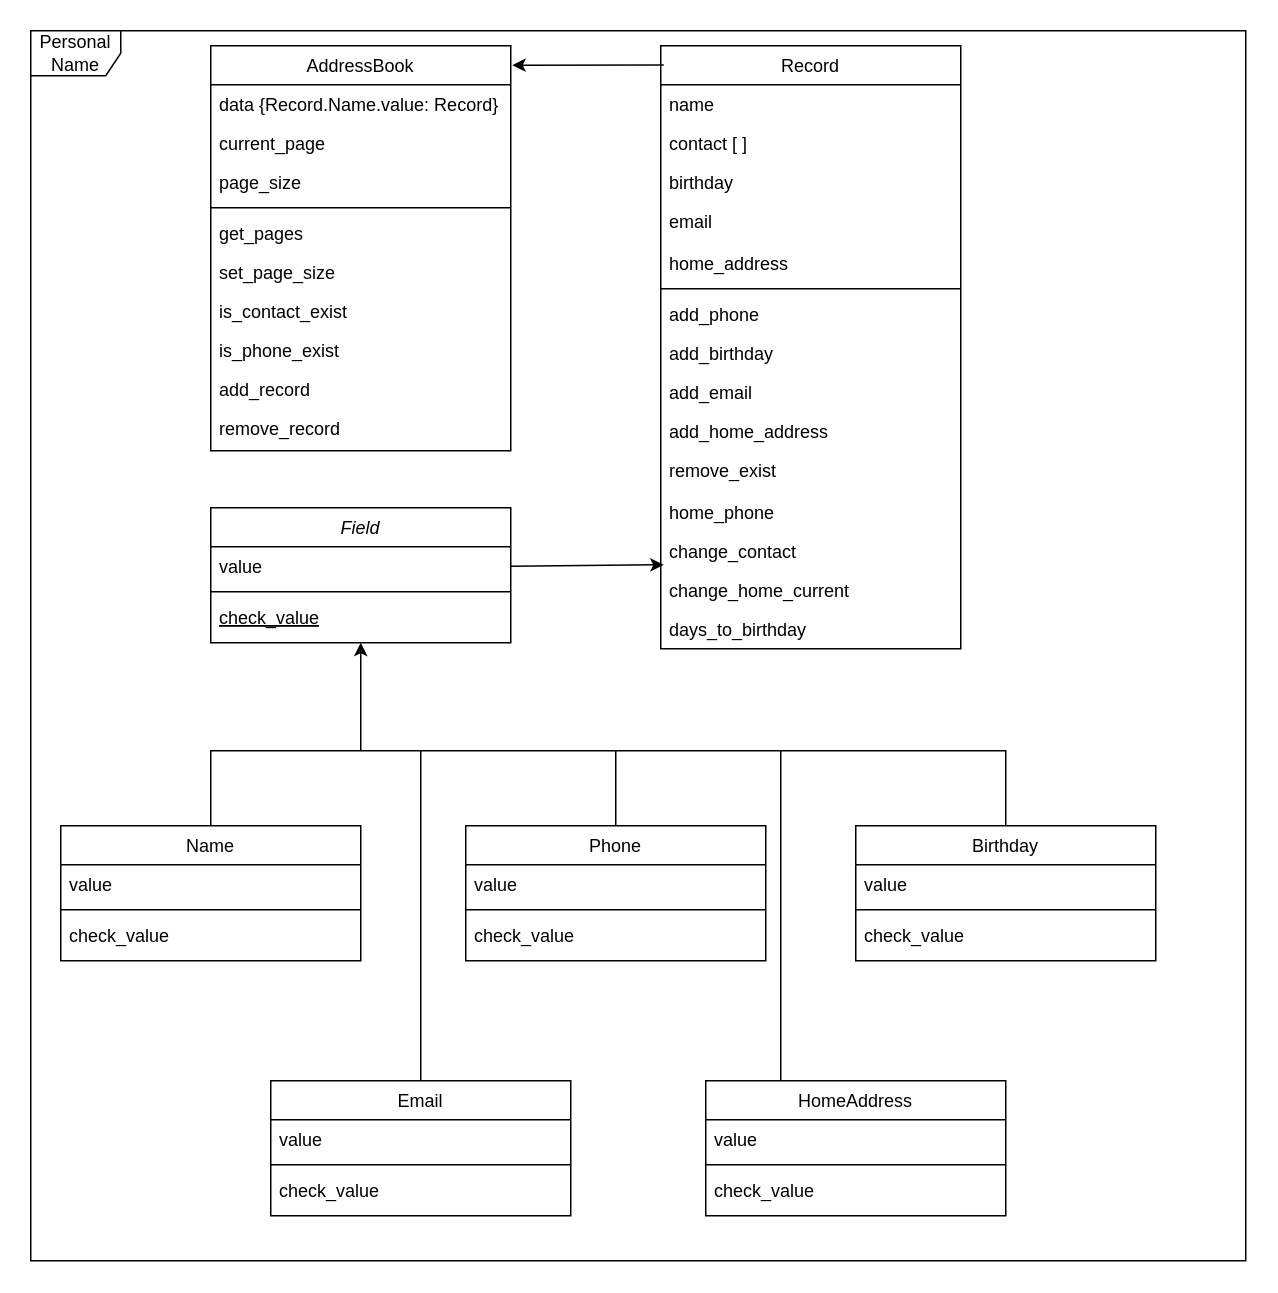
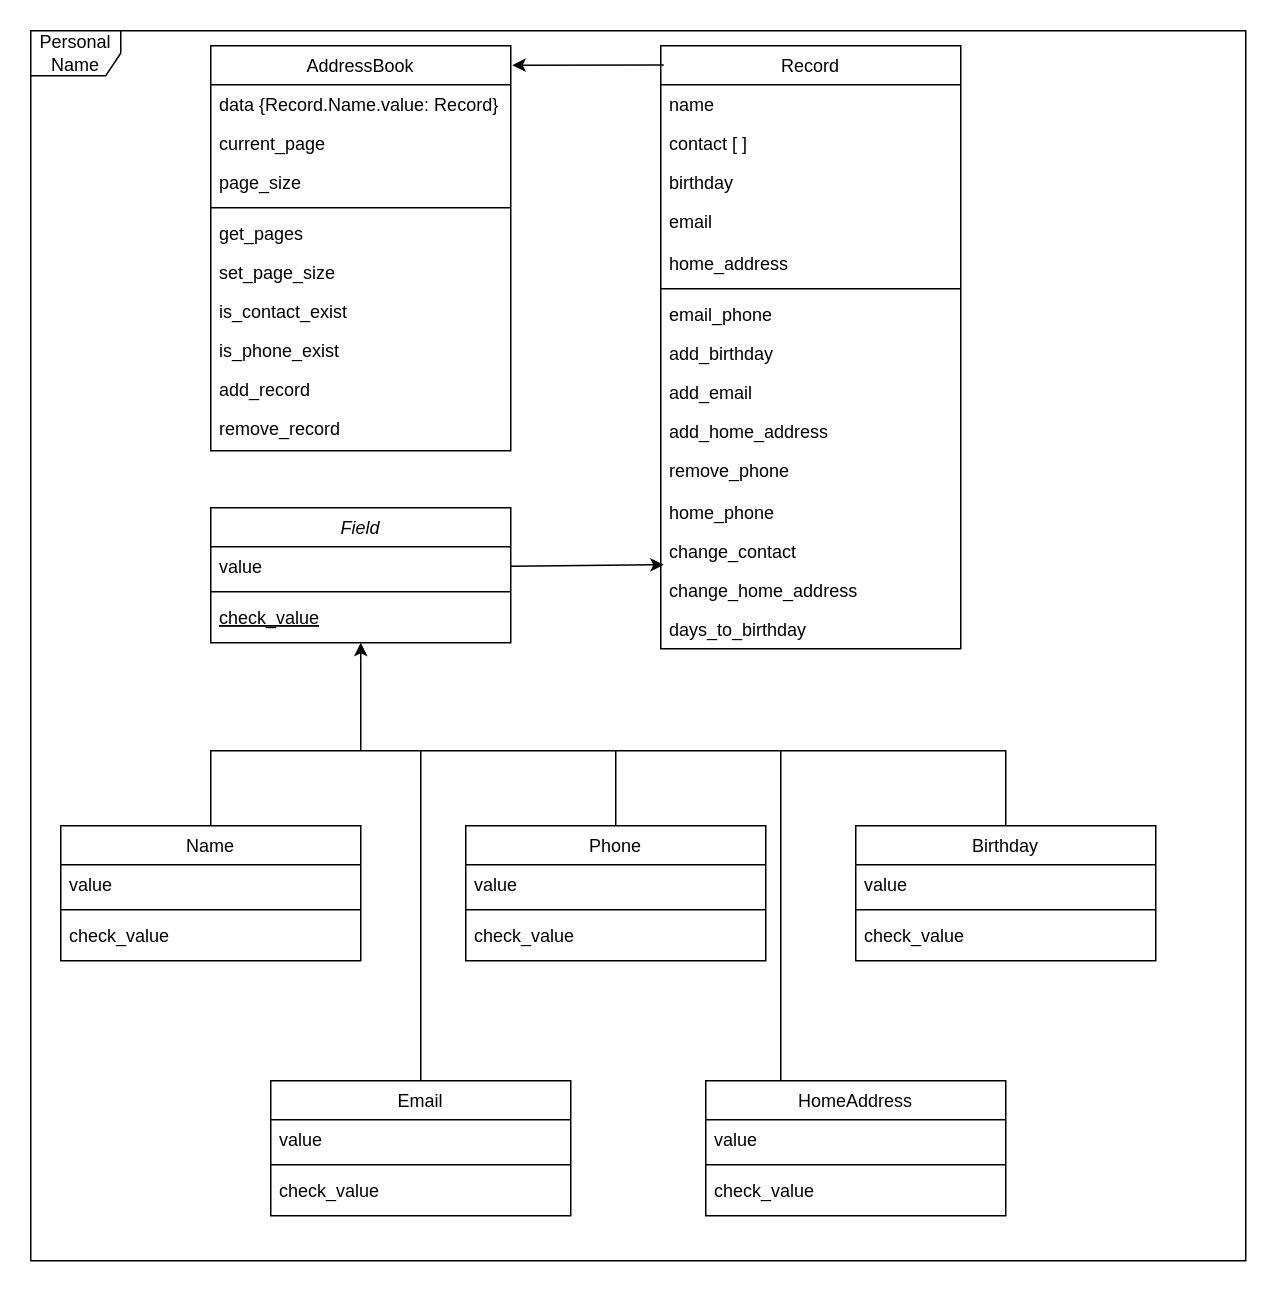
  <mxCell id="0" />
  <mxCell id="1" parent="0" />
  <mxCell id="2" value="Field" style="swimlane;fontStyle=2;align=center;verticalAlign=top;childLayout=stackLayout;horizontal=1;startSize=26;horizontalStack=0;resizeParent=1;resizeLast=0;collapsible=1;marginBottom=0;rounded=0;shadow=0;strokeWidth=1;" parent="1" vertex="1"><mxGeometry x="140" y="338" width="200" height="90" as="geometry"><mxRectangle x="130" y="380" width="160" height="26" as="alternateBounds" /></mxGeometry></mxCell>
  <mxCell id="3" value="value" style="text;align=left;verticalAlign=top;spacingLeft=4;spacingRight=4;overflow=hidden;rotatable=0;points=[[0,0.5],[1,0.5]];portConstraint=eastwest;" parent="2" vertex="1"><mxGeometry y="26" width="200" height="26" as="geometry" /></mxCell>
  <mxCell id="4" value="" style="line;html=1;strokeWidth=1;align=left;verticalAlign=middle;spacingTop=-1;spacingLeft=3;spacingRight=3;rotatable=0;labelPosition=right;points=[];portConstraint=eastwest;" parent="2" vertex="1"><mxGeometry y="52" width="200" height="8" as="geometry" /></mxCell>
  <mxCell id="5" value="check_value" style="text;align=left;verticalAlign=top;spacingLeft=4;spacingRight=4;overflow=hidden;rotatable=0;points=[[0,0.5],[1,0.5]];portConstraint=eastwest;fontStyle=4" parent="2" vertex="1"><mxGeometry y="60" width="200" height="26" as="geometry" /></mxCell>
  <mxCell id="6" value="AddressBook" style="swimlane;fontStyle=0;align=center;verticalAlign=top;childLayout=stackLayout;horizontal=1;startSize=26;horizontalStack=0;resizeParent=1;resizeLast=0;collapsible=1;marginBottom=0;rounded=0;shadow=0;strokeWidth=1;" parent="1" vertex="1"><mxGeometry x="140" y="30" width="200" height="270" as="geometry"><mxRectangle x="550" y="140" width="160" height="26" as="alternateBounds" /></mxGeometry></mxCell>
  <mxCell id="7" value="data {Record.Name.value: Record}" style="text;align=left;verticalAlign=top;spacingLeft=4;spacingRight=4;overflow=hidden;rotatable=0;points=[[0,0.5],[1,0.5]];portConstraint=eastwest;" parent="6" vertex="1"><mxGeometry y="26" width="200" height="26" as="geometry" /></mxCell>
  <mxCell id="8" value="current_page" style="text;align=left;verticalAlign=top;spacingLeft=4;spacingRight=4;overflow=hidden;rotatable=0;points=[[0,0.5],[1,0.5]];portConstraint=eastwest;rounded=0;shadow=0;html=0;" parent="6" vertex="1"><mxGeometry y="52" width="200" height="26" as="geometry" /></mxCell>
  <mxCell id="9" value="page_size" style="text;align=left;verticalAlign=top;spacingLeft=4;spacingRight=4;overflow=hidden;rotatable=0;points=[[0,0.5],[1,0.5]];portConstraint=eastwest;rounded=0;shadow=0;html=0;" parent="6" vertex="1"><mxGeometry y="78" width="200" height="26" as="geometry" /></mxCell>
  <mxCell id="10" value="" style="line;html=1;strokeWidth=1;align=left;verticalAlign=middle;spacingTop=-1;spacingLeft=3;spacingRight=3;rotatable=0;labelPosition=right;points=[];portConstraint=eastwest;" parent="6" vertex="1"><mxGeometry y="104" width="200" height="8" as="geometry" /></mxCell>
  <mxCell id="11" value="get_pages" style="text;align=left;verticalAlign=top;spacingLeft=4;spacingRight=4;overflow=hidden;rotatable=0;points=[[0,0.5],[1,0.5]];portConstraint=eastwest;" parent="6" vertex="1"><mxGeometry y="112" width="200" height="26" as="geometry" /></mxCell>
  <mxCell id="12" value="set_page_size" style="text;align=left;verticalAlign=top;spacingLeft=4;spacingRight=4;overflow=hidden;rotatable=0;points=[[0,0.5],[1,0.5]];portConstraint=eastwest;" parent="6" vertex="1"><mxGeometry y="138" width="200" height="26" as="geometry" /></mxCell>
  <mxCell id="13" value="is_contact_exist" style="text;align=left;verticalAlign=top;spacingLeft=4;spacingRight=4;overflow=hidden;rotatable=0;points=[[0,0.5],[1,0.5]];portConstraint=eastwest;" vertex="1" parent="6"><mxGeometry y="164" width="200" height="26" as="geometry" /></mxCell>
  <mxCell id="14" value="is_phone_exist" style="text;align=left;verticalAlign=top;spacingLeft=4;spacingRight=4;overflow=hidden;rotatable=0;points=[[0,0.5],[1,0.5]];portConstraint=eastwest;" vertex="1" parent="6"><mxGeometry y="190" width="200" height="26" as="geometry" /></mxCell>
  <mxCell id="15" value="add_record" style="text;align=left;verticalAlign=top;spacingLeft=4;spacingRight=4;overflow=hidden;rotatable=0;points=[[0,0.5],[1,0.5]];portConstraint=eastwest;" vertex="1" parent="6"><mxGeometry y="216" width="200" height="26" as="geometry" /></mxCell>
  <mxCell id="16" value="remove_record" style="text;align=left;verticalAlign=top;spacingLeft=4;spacingRight=4;overflow=hidden;rotatable=0;points=[[0,0.5],[1,0.5]];portConstraint=eastwest;" vertex="1" parent="6"><mxGeometry y="242" width="200" height="26" as="geometry" /></mxCell>
  <mxCell id="17" value="Personal Name" style="shape=umlFrame;whiteSpace=wrap;html=1;pointerEvents=0;" vertex="1" parent="1"><mxGeometry x="20" y="20" width="810" height="820" as="geometry" /></mxCell>
  <mxCell id="18" value="Record" style="swimlane;fontStyle=0;align=center;verticalAlign=top;childLayout=stackLayout;horizontal=1;startSize=26;horizontalStack=0;resizeParent=1;resizeLast=0;collapsible=1;marginBottom=0;rounded=0;shadow=0;strokeWidth=1;" vertex="1" parent="1"><mxGeometry x="440" y="30" width="200" height="402" as="geometry"><mxRectangle x="550" y="140" width="160" height="26" as="alternateBounds" /></mxGeometry></mxCell>
  <mxCell id="19" value="name" style="text;align=left;verticalAlign=top;spacingLeft=4;spacingRight=4;overflow=hidden;rotatable=0;points=[[0,0.5],[1,0.5]];portConstraint=eastwest;" vertex="1" parent="18"><mxGeometry y="26" width="200" height="26" as="geometry" /></mxCell>
  <mxCell id="20" value="contact [ ]" style="text;align=left;verticalAlign=top;spacingLeft=4;spacingRight=4;overflow=hidden;rotatable=0;points=[[0,0.5],[1,0.5]];portConstraint=eastwest;rounded=0;shadow=0;html=0;" vertex="1" parent="18"><mxGeometry y="52" width="200" height="26" as="geometry" /></mxCell>
  <mxCell id="21" value="birthday" style="text;align=left;verticalAlign=top;spacingLeft=4;spacingRight=4;overflow=hidden;rotatable=0;points=[[0,0.5],[1,0.5]];portConstraint=eastwest;rounded=0;shadow=0;html=0;" vertex="1" parent="18"><mxGeometry y="78" width="200" height="26" as="geometry" /></mxCell>
  <mxCell id="22" value="email" style="text;align=left;verticalAlign=top;spacingLeft=4;spacingRight=4;overflow=hidden;rotatable=0;points=[[0,0.5],[1,0.5]];portConstraint=eastwest;" vertex="1" parent="18"><mxGeometry y="104" width="200" height="28" as="geometry" /></mxCell>
  <mxCell id="23" value="home_address" style="text;align=left;verticalAlign=top;spacingLeft=4;spacingRight=4;overflow=hidden;rotatable=0;points=[[0,0.5],[1,0.5]];portConstraint=eastwest;" vertex="1" parent="18"><mxGeometry y="132" width="200" height="26" as="geometry" /></mxCell>
  <mxCell id="24" value="" style="line;html=1;strokeWidth=1;align=left;verticalAlign=middle;spacingTop=-1;spacingLeft=3;spacingRight=3;rotatable=0;labelPosition=right;points=[];portConstraint=eastwest;" vertex="1" parent="18"><mxGeometry y="158" width="200" height="8" as="geometry" /></mxCell>
- <mxCell id="25" value="add_phone" style="text;align=left;verticalAlign=top;spacingLeft=4;spacingRight=4;overflow=hidden;rotatable=0;points=[[0,0.5],[1,0.5]];portConstraint=eastwest;" vertex="1" parent="18"><mxGeometry y="166" width="200" height="26" as="geometry" /></mxCell>
+ <mxCell id="25" value="email_phone" style="text;align=left;verticalAlign=top;spacingLeft=4;spacingRight=4;overflow=hidden;rotatable=0;points=[[0,0.5],[1,0.5]];portConstraint=eastwest;" vertex="1" parent="18"><mxGeometry y="166" width="200" height="26" as="geometry" /></mxCell>
  <mxCell id="26" value="add_birthday" style="text;align=left;verticalAlign=top;spacingLeft=4;spacingRight=4;overflow=hidden;rotatable=0;points=[[0,0.5],[1,0.5]];portConstraint=eastwest;" vertex="1" parent="18"><mxGeometry y="192" width="200" height="26" as="geometry" /></mxCell>
  <mxCell id="27" value="add_email" style="text;align=left;verticalAlign=top;spacingLeft=4;spacingRight=4;overflow=hidden;rotatable=0;points=[[0,0.5],[1,0.5]];portConstraint=eastwest;" vertex="1" parent="18"><mxGeometry y="218" width="200" height="26" as="geometry" /></mxCell>
  <mxCell id="28" value="add_home_address" style="text;align=left;verticalAlign=top;spacingLeft=4;spacingRight=4;overflow=hidden;rotatable=0;points=[[0,0.5],[1,0.5]];portConstraint=eastwest;" vertex="1" parent="18"><mxGeometry y="244" width="200" height="26" as="geometry" /></mxCell>
- <mxCell id="29" value="remove_exist" style="text;align=left;verticalAlign=top;spacingLeft=4;spacingRight=4;overflow=hidden;rotatable=0;points=[[0,0.5],[1,0.5]];portConstraint=eastwest;" vertex="1" parent="18"><mxGeometry y="270" width="200" height="28" as="geometry" /></mxCell>
+ <mxCell id="29" value="remove_phone" style="text;align=left;verticalAlign=top;spacingLeft=4;spacingRight=4;overflow=hidden;rotatable=0;points=[[0,0.5],[1,0.5]];portConstraint=eastwest;" vertex="1" parent="18"><mxGeometry y="270" width="200" height="28" as="geometry" /></mxCell>
  <mxCell id="30" value="home_phone" style="text;align=left;verticalAlign=top;spacingLeft=4;spacingRight=4;overflow=hidden;rotatable=0;points=[[0,0.5],[1,0.5]];portConstraint=eastwest;" vertex="1" parent="18"><mxGeometry y="298" width="200" height="26" as="geometry" /></mxCell>
  <mxCell id="31" value="change_contact" style="text;align=left;verticalAlign=top;spacingLeft=4;spacingRight=4;overflow=hidden;rotatable=0;points=[[0,0.5],[1,0.5]];portConstraint=eastwest;" vertex="1" parent="18"><mxGeometry y="324" width="200" height="26" as="geometry" /></mxCell>
- <mxCell id="32" value="change_home_current" style="text;align=left;verticalAlign=top;spacingLeft=4;spacingRight=4;overflow=hidden;rotatable=0;points=[[0,0.5],[1,0.5]];portConstraint=eastwest;" vertex="1" parent="18"><mxGeometry y="350" width="200" height="26" as="geometry" /></mxCell>
+ <mxCell id="32" value="change_home_address" style="text;align=left;verticalAlign=top;spacingLeft=4;spacingRight=4;overflow=hidden;rotatable=0;points=[[0,0.5],[1,0.5]];portConstraint=eastwest;" vertex="1" parent="18"><mxGeometry y="350" width="200" height="26" as="geometry" /></mxCell>
  <mxCell id="33" value="days_to_birthday" style="text;align=left;verticalAlign=top;spacingLeft=4;spacingRight=4;overflow=hidden;rotatable=0;points=[[0,0.5],[1,0.5]];portConstraint=eastwest;" vertex="1" parent="18"><mxGeometry y="376" width="200" height="26" as="geometry" /></mxCell>
  <mxCell id="34" value="Name" style="swimlane;fontStyle=0;align=center;verticalAlign=top;childLayout=stackLayout;horizontal=1;startSize=26;horizontalStack=0;resizeParent=1;resizeLast=0;collapsible=1;marginBottom=0;rounded=0;shadow=0;strokeWidth=1;" vertex="1" parent="1"><mxGeometry x="40" y="550" width="200" height="90" as="geometry"><mxRectangle x="550" y="140" width="160" height="26" as="alternateBounds" /></mxGeometry></mxCell>
  <mxCell id="35" value="value" style="text;align=left;verticalAlign=top;spacingLeft=4;spacingRight=4;overflow=hidden;rotatable=0;points=[[0,0.5],[1,0.5]];portConstraint=eastwest;" vertex="1" parent="34"><mxGeometry y="26" width="200" height="26" as="geometry" /></mxCell>
  <mxCell id="36" value="" style="line;html=1;strokeWidth=1;align=left;verticalAlign=middle;spacingTop=-1;spacingLeft=3;spacingRight=3;rotatable=0;labelPosition=right;points=[];portConstraint=eastwest;" vertex="1" parent="34"><mxGeometry y="52" width="200" height="8" as="geometry" /></mxCell>
  <mxCell id="37" value="check_value" style="text;align=left;verticalAlign=top;spacingLeft=4;spacingRight=4;overflow=hidden;rotatable=0;points=[[0,0.5],[1,0.5]];portConstraint=eastwest;" vertex="1" parent="34"><mxGeometry y="60" width="200" height="26" as="geometry" /></mxCell>
  <mxCell id="38" value="Phone" style="swimlane;fontStyle=0;align=center;verticalAlign=top;childLayout=stackLayout;horizontal=1;startSize=26;horizontalStack=0;resizeParent=1;resizeLast=0;collapsible=1;marginBottom=0;rounded=0;shadow=0;strokeWidth=1;" vertex="1" parent="1"><mxGeometry x="310" y="550" width="200" height="90" as="geometry"><mxRectangle x="550" y="140" width="160" height="26" as="alternateBounds" /></mxGeometry></mxCell>
  <mxCell id="39" value="value" style="text;align=left;verticalAlign=top;spacingLeft=4;spacingRight=4;overflow=hidden;rotatable=0;points=[[0,0.5],[1,0.5]];portConstraint=eastwest;" vertex="1" parent="38"><mxGeometry y="26" width="200" height="26" as="geometry" /></mxCell>
  <mxCell id="40" value="" style="line;html=1;strokeWidth=1;align=left;verticalAlign=middle;spacingTop=-1;spacingLeft=3;spacingRight=3;rotatable=0;labelPosition=right;points=[];portConstraint=eastwest;" vertex="1" parent="38"><mxGeometry y="52" width="200" height="8" as="geometry" /></mxCell>
  <mxCell id="41" value="check_value" style="text;align=left;verticalAlign=top;spacingLeft=4;spacingRight=4;overflow=hidden;rotatable=0;points=[[0,0.5],[1,0.5]];portConstraint=eastwest;" vertex="1" parent="38"><mxGeometry y="60" width="200" height="26" as="geometry" /></mxCell>
  <mxCell id="42" value="Birthday" style="swimlane;fontStyle=0;align=center;verticalAlign=top;childLayout=stackLayout;horizontal=1;startSize=26;horizontalStack=0;resizeParent=1;resizeLast=0;collapsible=1;marginBottom=0;rounded=0;shadow=0;strokeWidth=1;" vertex="1" parent="1"><mxGeometry x="570" y="550" width="200" height="90" as="geometry"><mxRectangle x="550" y="140" width="160" height="26" as="alternateBounds" /></mxGeometry></mxCell>
  <mxCell id="43" value="value" style="text;align=left;verticalAlign=top;spacingLeft=4;spacingRight=4;overflow=hidden;rotatable=0;points=[[0,0.5],[1,0.5]];portConstraint=eastwest;" vertex="1" parent="42"><mxGeometry y="26" width="200" height="26" as="geometry" /></mxCell>
  <mxCell id="44" value="" style="line;html=1;strokeWidth=1;align=left;verticalAlign=middle;spacingTop=-1;spacingLeft=3;spacingRight=3;rotatable=0;labelPosition=right;points=[];portConstraint=eastwest;" vertex="1" parent="42"><mxGeometry y="52" width="200" height="8" as="geometry" /></mxCell>
  <mxCell id="45" value="check_value" style="text;align=left;verticalAlign=top;spacingLeft=4;spacingRight=4;overflow=hidden;rotatable=0;points=[[0,0.5],[1,0.5]];portConstraint=eastwest;" vertex="1" parent="42"><mxGeometry y="60" width="200" height="26" as="geometry" /></mxCell>
  <mxCell id="46" value="Email" style="swimlane;fontStyle=0;align=center;verticalAlign=top;childLayout=stackLayout;horizontal=1;startSize=26;horizontalStack=0;resizeParent=1;resizeLast=0;collapsible=1;marginBottom=0;rounded=0;shadow=0;strokeWidth=1;" vertex="1" parent="1"><mxGeometry x="180" y="720" width="200" height="90" as="geometry"><mxRectangle x="550" y="140" width="160" height="26" as="alternateBounds" /></mxGeometry></mxCell>
  <mxCell id="47" value="value" style="text;align=left;verticalAlign=top;spacingLeft=4;spacingRight=4;overflow=hidden;rotatable=0;points=[[0,0.5],[1,0.5]];portConstraint=eastwest;" vertex="1" parent="46"><mxGeometry y="26" width="200" height="26" as="geometry" /></mxCell>
  <mxCell id="48" value="" style="line;html=1;strokeWidth=1;align=left;verticalAlign=middle;spacingTop=-1;spacingLeft=3;spacingRight=3;rotatable=0;labelPosition=right;points=[];portConstraint=eastwest;" vertex="1" parent="46"><mxGeometry y="52" width="200" height="8" as="geometry" /></mxCell>
  <mxCell id="49" value="check_value" style="text;align=left;verticalAlign=top;spacingLeft=4;spacingRight=4;overflow=hidden;rotatable=0;points=[[0,0.5],[1,0.5]];portConstraint=eastwest;" vertex="1" parent="46"><mxGeometry y="60" width="200" height="26" as="geometry" /></mxCell>
  <mxCell id="50" value="HomeAddress" style="swimlane;fontStyle=0;align=center;verticalAlign=top;childLayout=stackLayout;horizontal=1;startSize=26;horizontalStack=0;resizeParent=1;resizeLast=0;collapsible=1;marginBottom=0;rounded=0;shadow=0;strokeWidth=1;" vertex="1" parent="1"><mxGeometry x="470" y="720" width="200" height="90" as="geometry"><mxRectangle x="550" y="140" width="160" height="26" as="alternateBounds" /></mxGeometry></mxCell>
  <mxCell id="51" value="value" style="text;align=left;verticalAlign=top;spacingLeft=4;spacingRight=4;overflow=hidden;rotatable=0;points=[[0,0.5],[1,0.5]];portConstraint=eastwest;" vertex="1" parent="50"><mxGeometry y="26" width="200" height="26" as="geometry" /></mxCell>
  <mxCell id="52" value="" style="line;html=1;strokeWidth=1;align=left;verticalAlign=middle;spacingTop=-1;spacingLeft=3;spacingRight=3;rotatable=0;labelPosition=right;points=[];portConstraint=eastwest;" vertex="1" parent="50"><mxGeometry y="52" width="200" height="8" as="geometry" /></mxCell>
  <mxCell id="53" value="check_value" style="text;align=left;verticalAlign=top;spacingLeft=4;spacingRight=4;overflow=hidden;rotatable=0;points=[[0,0.5],[1,0.5]];portConstraint=eastwest;" vertex="1" parent="50"><mxGeometry y="60" width="200" height="26" as="geometry" /></mxCell>
  <mxCell id="54" value="" style="endArrow=none;html=1;rounded=0;exitX=0.5;exitY=0;exitDx=0;exitDy=0;" edge="1" parent="1" source="34" target="42"><mxGeometry width="50" height="50" relative="1" as="geometry"><mxPoint x="290" y="410" as="sourcePoint" /><mxPoint x="340" y="360" as="targetPoint" /><Array as="points"><mxPoint x="140" y="500" /><mxPoint x="670" y="500" /></Array></mxGeometry></mxCell>
  <mxCell id="55" value="" style="endArrow=none;html=1;rounded=0;exitX=0.5;exitY=0;exitDx=0;exitDy=0;" edge="1" parent="1" source="38"><mxGeometry width="50" height="50" relative="1" as="geometry"><mxPoint x="290" y="410" as="sourcePoint" /><mxPoint x="410" y="500" as="targetPoint" /></mxGeometry></mxCell>
  <mxCell id="56" value="" style="endArrow=none;html=1;rounded=0;exitX=0.5;exitY=0;exitDx=0;exitDy=0;" edge="1" parent="1" source="46"><mxGeometry width="50" height="50" relative="1" as="geometry"><mxPoint x="290" y="670" as="sourcePoint" /><mxPoint x="280" y="500" as="targetPoint" /></mxGeometry></mxCell>
  <mxCell id="57" value="" style="endArrow=none;html=1;rounded=0;entryX=0.25;entryY=0;entryDx=0;entryDy=0;" edge="1" parent="1" target="50"><mxGeometry width="50" height="50" relative="1" as="geometry"><mxPoint x="520" y="500" as="sourcePoint" /><mxPoint x="543" y="721.98" as="targetPoint" /></mxGeometry></mxCell>
  <mxCell id="58" value="" style="endArrow=classic;html=1;rounded=0;entryX=0.5;entryY=1;entryDx=0;entryDy=0;" edge="1" parent="1" target="2"><mxGeometry width="50" height="50" relative="1" as="geometry"><mxPoint x="240" y="500" as="sourcePoint" /><mxPoint x="340" y="620" as="targetPoint" /></mxGeometry></mxCell>
  <mxCell id="59" value="" style="endArrow=classic;html=1;rounded=0;entryX=0.01;entryY=-0.154;entryDx=0;entryDy=0;exitX=1;exitY=0.5;exitDx=0;exitDy=0;entryPerimeter=0;" edge="1" parent="1" source="3" target="32"><mxGeometry width="50" height="50" relative="1" as="geometry"><mxPoint x="290" y="450" as="sourcePoint" /><mxPoint x="340" y="400" as="targetPoint" /></mxGeometry></mxCell>
  <mxCell id="60" value="" style="endArrow=classic;html=1;rounded=0;exitX=0.01;exitY=0.032;exitDx=0;exitDy=0;exitPerimeter=0;entryX=1.005;entryY=0.048;entryDx=0;entryDy=0;entryPerimeter=0;" edge="1" parent="1" source="18" target="6"><mxGeometry width="50" height="50" relative="1" as="geometry"><mxPoint x="290" y="320" as="sourcePoint" /><mxPoint x="340" y="270" as="targetPoint" /></mxGeometry></mxCell>
